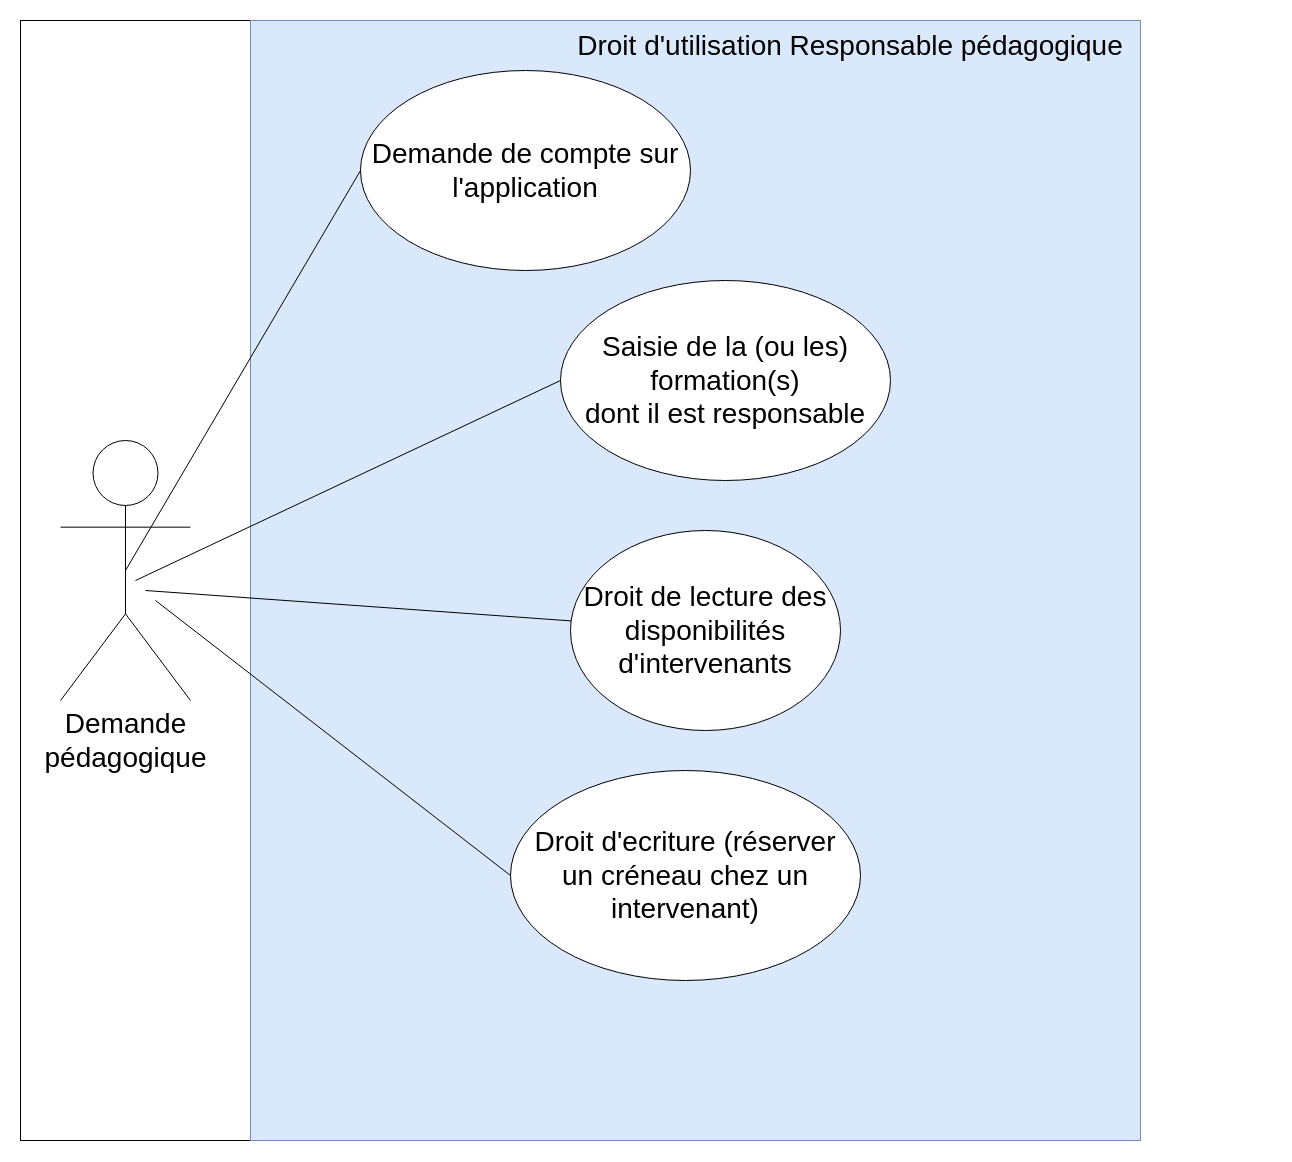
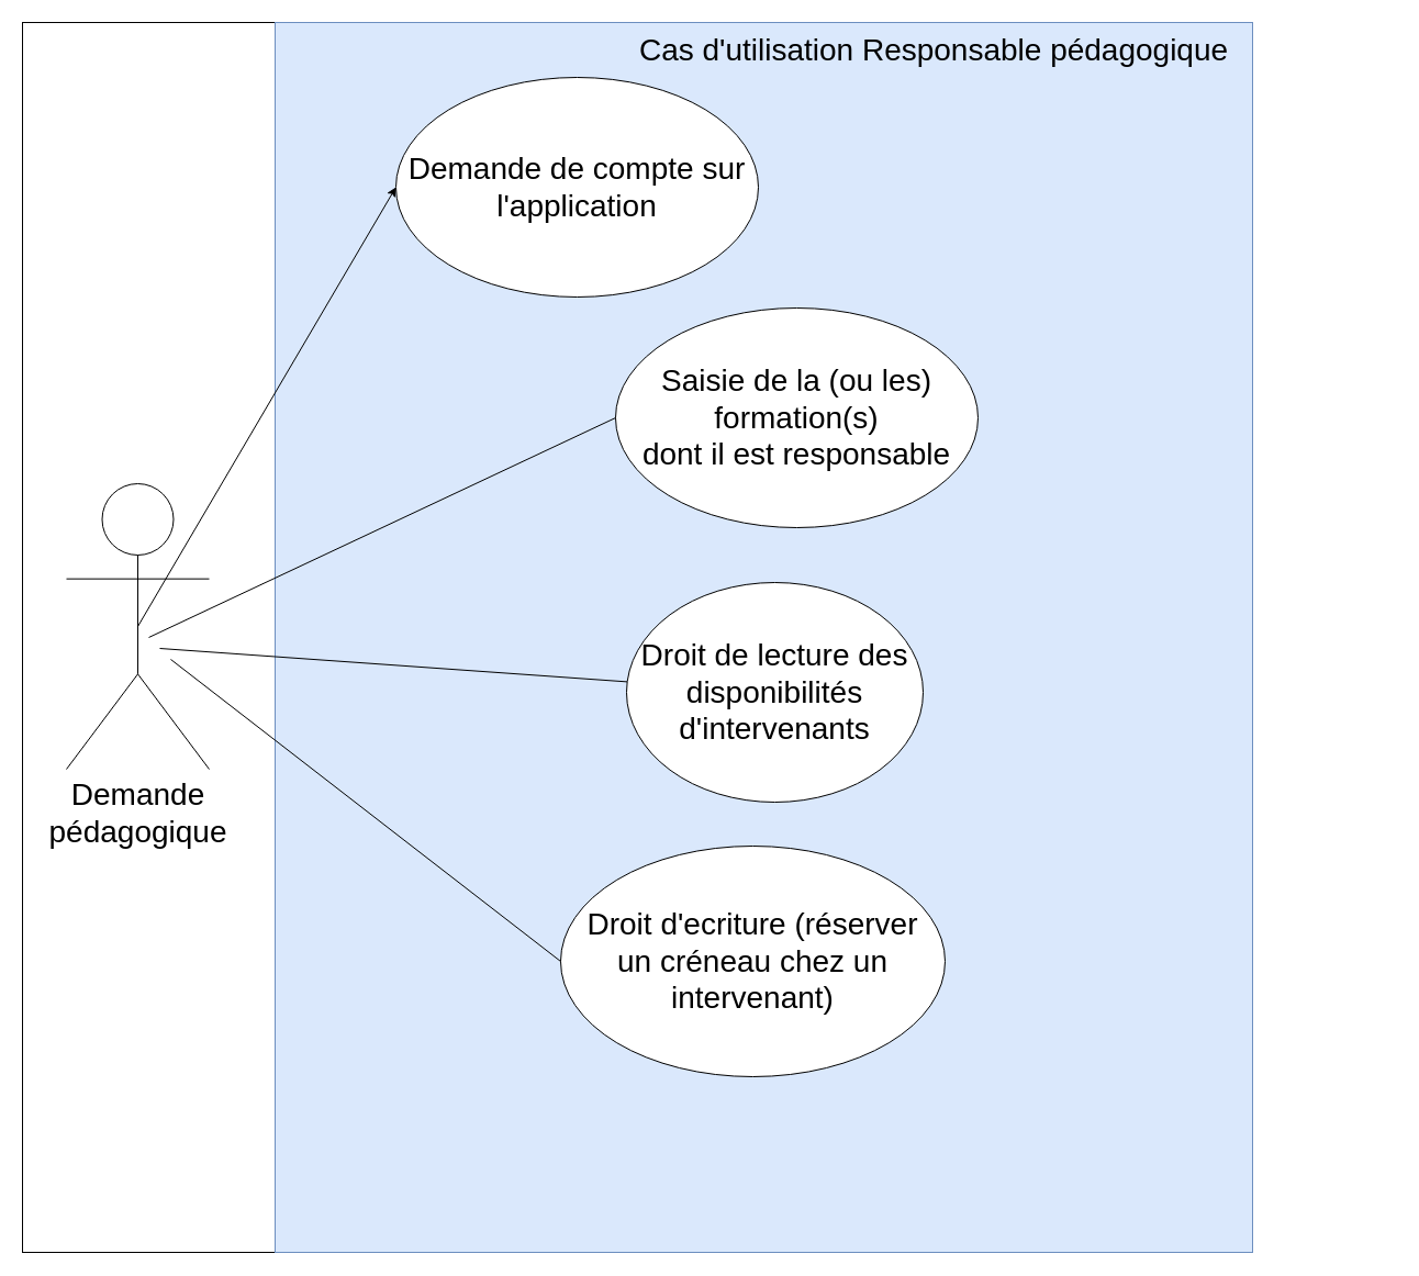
  <mxCell id="0" />
  <mxCell id="1" parent="0" />
  <mxCell id="2" value="" style="whiteSpace=wrap;html=1;aspect=fixed;" vertex="1" parent="1"><mxGeometry x="20" y="20" width="1120" height="1120" as="geometry" /></mxCell>
  <mxCell id="3" value="" style="whiteSpace=wrap;html=1;fillColor=#dae8fc;strokeColor=#6c8ebf;" vertex="1" parent="1"><mxGeometry x="250" y="20" width="890" height="1120" as="geometry" /></mxCell>
  <mxCell id="4" value="&lt;div&gt;&lt;font style=&quot;font-size: 28px&quot;&gt;Demande &lt;br&gt;&lt;/font&gt;&lt;/div&gt;&lt;div&gt;&lt;font style=&quot;font-size: 28px&quot;&gt;pédagogique&lt;/font&gt;&lt;/div&gt;" style="shape=umlActor;verticalLabelPosition=bottom;verticalAlign=top;html=1;outlineConnect=0;" vertex="1" parent="1"><mxGeometry x="60" y="440" width="130" height="260" as="geometry" /></mxCell>
  <mxCell id="5" value="Demande de compte sur l'application" style="ellipse;whiteSpace=wrap;html=1;fontSize=28;" vertex="1" parent="1"><mxGeometry x="360" y="70" width="330" height="200" as="geometry" /></mxCell>
- <mxCell id="6" value="Droit d'utilisation Responsable pédagogique" style="text;html=1;strokeColor=none;fillColor=none;align=center;verticalAlign=middle;whiteSpace=wrap;rounded=0;fontSize=28;" vertex="1" parent="1"><mxGeometry x="430" y="30" width="840" height="30" as="geometry" /></mxCell>
+ <mxCell id="6" value="Cas d'utilisation Responsable pédagogique" style="text;html=1;strokeColor=none;fillColor=none;align=center;verticalAlign=middle;whiteSpace=wrap;rounded=0;fontSize=28;" vertex="1" parent="1"><mxGeometry x="430" y="30" width="840" height="30" as="geometry" /></mxCell>
  <mxCell id="7" value="&lt;div&gt;Saisie de la (ou les) formation(s)&lt;/div&gt;&lt;div&gt;dont il est responsable&lt;br&gt;&lt;/div&gt;" style="ellipse;whiteSpace=wrap;html=1;fontSize=28;" vertex="1" parent="1"><mxGeometry x="560" y="280" width="330" height="200" as="geometry" /></mxCell>
  <mxCell id="8" value="&lt;div&gt;Droit de lecture des&lt;/div&gt;&lt;div&gt;disponibilités &lt;br&gt;&lt;/div&gt;&lt;div&gt;d'intervenants&lt;/div&gt;" style="ellipse;whiteSpace=wrap;html=1;fontSize=28;" vertex="1" parent="1"><mxGeometry x="570" y="530" width="270" height="200" as="geometry" /></mxCell>
  <mxCell id="9" value="&lt;div&gt;Droit d'ecriture (réserver&lt;/div&gt;&lt;div&gt;un créneau chez un &lt;br&gt;&lt;/div&gt;&lt;div&gt;intervenant)&lt;br&gt;&lt;/div&gt;" style="ellipse;whiteSpace=wrap;html=1;fontSize=28;" vertex="1" parent="1"><mxGeometry x="510" y="770" width="350" height="210" as="geometry" /></mxCell>
- <mxCell id="10" value="" style="endArrow=none;html=1;rounded=0;fontSize=28;entryX=0;entryY=0.5;entryDx=0;entryDy=0;exitX=0.5;exitY=0.5;exitDx=0;exitDy=0;exitPerimeter=0;" edge="1" parent="1" source="4" target="5"><mxGeometry width="50" height="50" relative="1" as="geometry"><mxPoint x="800" y="630" as="sourcePoint" /><mxPoint x="850" y="580" as="targetPoint" /></mxGeometry></mxCell>
+ <mxCell id="10" value="" style="endArrow=classic;html=1;rounded=0;fontSize=28;entryX=0;entryY=0.5;entryDx=0;entryDy=0;exitX=0.5;exitY=0.5;exitDx=0;exitDy=0;exitPerimeter=0;" edge="1" parent="1" source="4" target="5"><mxGeometry width="50" height="50" relative="1" as="geometry"><mxPoint x="800" y="630" as="sourcePoint" /><mxPoint x="850" y="580" as="targetPoint" /></mxGeometry></mxCell>
  <mxCell id="11" value="" style="endArrow=none;html=1;rounded=0;fontSize=28;entryX=0;entryY=0.5;entryDx=0;entryDy=0;exitX=0.5;exitY=0.5;exitDx=0;exitDy=0;exitPerimeter=0;" edge="1" parent="1" target="7"><mxGeometry width="50" height="50" relative="1" as="geometry"><mxPoint x="135" y="580" as="sourcePoint" /><mxPoint x="440" y="190" as="targetPoint" /></mxGeometry></mxCell>
  <mxCell id="12" value="" style="endArrow=none;html=1;rounded=0;fontSize=28;exitX=0.5;exitY=0.5;exitDx=0;exitDy=0;exitPerimeter=0;" edge="1" parent="1" target="8"><mxGeometry width="50" height="50" relative="1" as="geometry"><mxPoint x="145" y="590" as="sourcePoint" /><mxPoint x="570" y="390" as="targetPoint" /></mxGeometry></mxCell>
  <mxCell id="13" value="" style="endArrow=none;html=1;rounded=0;fontSize=28;exitX=0.5;exitY=0.5;exitDx=0;exitDy=0;exitPerimeter=0;entryX=0;entryY=0.5;entryDx=0;entryDy=0;" edge="1" parent="1" target="9"><mxGeometry width="50" height="50" relative="1" as="geometry"><mxPoint x="155" y="600" as="sourcePoint" /><mxPoint x="581.023" y="628.883" as="targetPoint" /></mxGeometry></mxCell>
